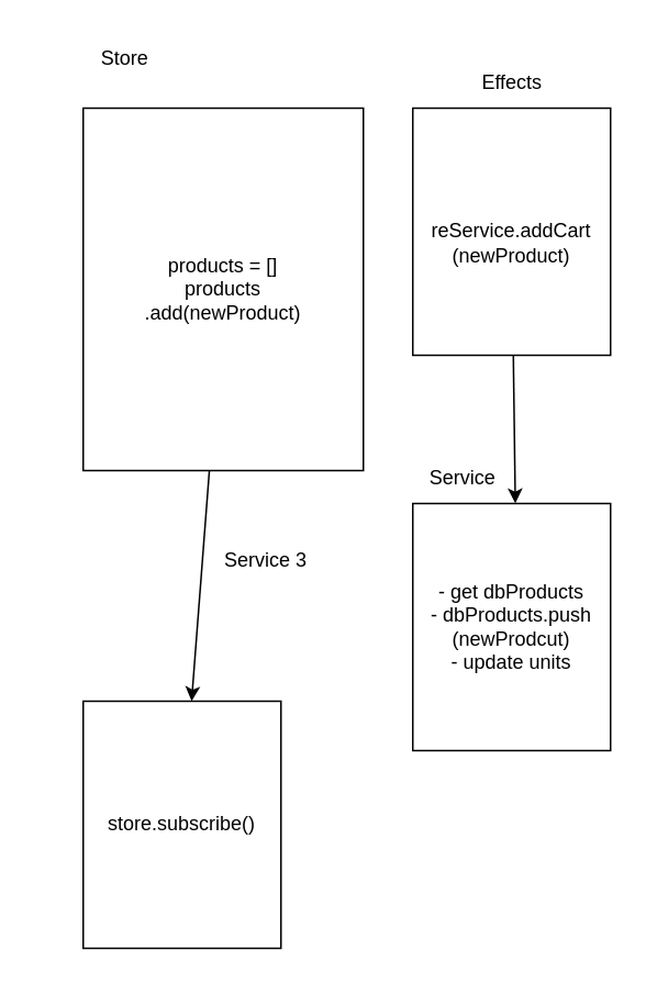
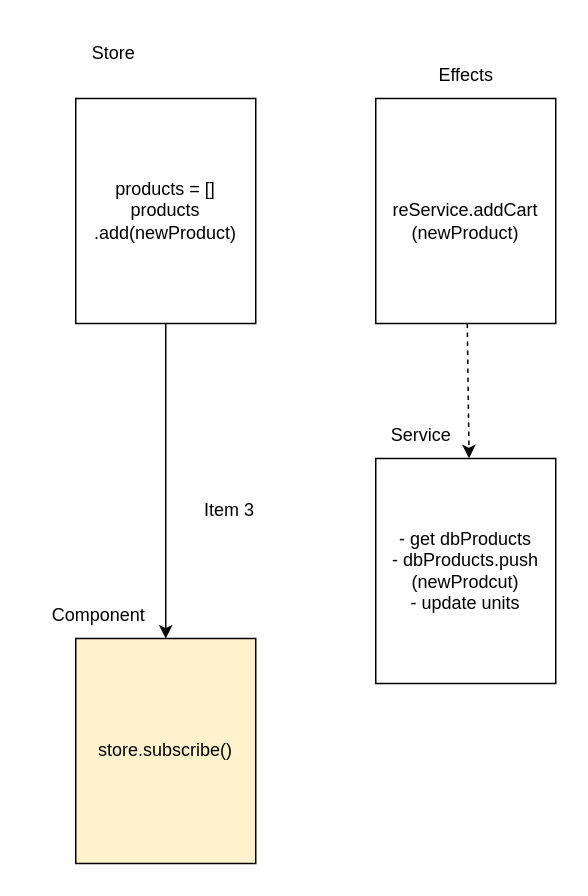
  <mxCell id="0" />
  <mxCell id="1" parent="0" />
  <mxCell id="2" value="" style="edgeStyle=none;html=1;" edge="1" parent="1" source="3" target="11"><mxGeometry relative="1" as="geometry" /></mxCell>
- <mxCell id="3" value="products = []&lt;br&gt;products&lt;br&gt;.add(newProduct)" style="rounded=0;whiteSpace=wrap;html=1;" vertex="1" parent="1"><mxGeometry x="50" y="65" width="170" height="220" as="geometry" /></mxCell>
+ <mxCell id="3" value="products = []&lt;br&gt;products&lt;br&gt;.add(newProduct)" style="rounded=0;whiteSpace=wrap;html=1;" vertex="1" parent="1"><mxGeometry x="50" y="65" width="120" height="150" as="geometry" /></mxCell>
  <mxCell id="4" value="Store&lt;br&gt;" style="text;html=1;align=center;verticalAlign=middle;resizable=0;points=[];autosize=1;strokeColor=none;fillColor=none;" vertex="1" parent="1"><mxGeometry x="50" y="20" width="50" height="30" as="geometry" /></mxCell>
- <mxCell id="5" value="" style="edgeStyle=none;html=1;entryX=1.037;entryY=0.994;entryDx=0;entryDy=0;entryPerimeter=0;" edge="1" parent="1" source="6" target="10"><mxGeometry relative="1" as="geometry"><mxPoint x="320" y="295" as="targetPoint" /></mxGeometry></mxCell>
+ <mxCell id="5" value="" style="edgeStyle=none;html=1;entryX=1.037;entryY=0.994;entryDx=0;entryDy=0;entryPerimeter=0;dashed=1;" edge="1" parent="1" source="6" target="10"><mxGeometry relative="1" as="geometry"><mxPoint x="320" y="295" as="targetPoint" /></mxGeometry></mxCell>
  <mxCell id="6" value="&lt;br&gt;reService.addCart&lt;br&gt;(newProduct)" style="rounded=0;whiteSpace=wrap;html=1;" vertex="1" parent="1"><mxGeometry x="250" y="65" width="120" height="150" as="geometry" /></mxCell>
  <mxCell id="7" value="Effects" style="text;html=1;align=center;verticalAlign=middle;resizable=0;points=[];autosize=1;strokeColor=none;fillColor=none;" vertex="1" parent="1"><mxGeometry x="280" y="35" width="60" height="30" as="geometry" /></mxCell>
  <mxCell id="8" value="- get dbProducts&lt;br&gt;- dbProducts.push&lt;br&gt;(newProdcut)&lt;br&gt;- update units" style="rounded=0;whiteSpace=wrap;html=1;" vertex="1" parent="1"><mxGeometry x="250" y="305" width="120" height="150" as="geometry" /></mxCell>
  <mxCell id="9" value="" style="edgeStyle=none;html=1;" edge="1" parent="1" source="10" target="8"><mxGeometry relative="1" as="geometry" /></mxCell>
  <mxCell id="10" value="Service" style="text;html=1;align=center;verticalAlign=middle;resizable=0;points=[];autosize=1;strokeColor=none;fillColor=none;" vertex="1" parent="1"><mxGeometry x="250" y="275" width="60" height="30" as="geometry" /></mxCell>
- <mxCell id="11" value="store.subscribe()" style="rounded=0;whiteSpace=wrap;html=1;" vertex="1" parent="1"><mxGeometry x="50" y="425" width="120" height="150" as="geometry" /></mxCell>
- <mxCell id="13" value="Service 3" style="text;strokeColor=none;fillColor=none;align=left;verticalAlign=middle;spacingLeft=4;spacingRight=4;overflow=hidden;points=[[0,0.5],[1,0.5]];portConstraint=eastwest;rotatable=0;whiteSpace=wrap;html=1;" vertex="1" parent="1"><mxGeometry x="130" y="325" width="140" height="30" as="geometry" /></mxCell>
+ <mxCell id="11" value="store.subscribe()" style="rounded=0;whiteSpace=wrap;html=1;fillColor=#fff2cc;" vertex="1" parent="1"><mxGeometry x="50" y="425" width="120" height="150" as="geometry" /></mxCell>
+ <mxCell id="12" value="Component" style="text;html=1;align=center;verticalAlign=middle;resizable=0;points=[];autosize=1;strokeColor=none;fillColor=none;" vertex="1" parent="1"><mxGeometry x="20" y="395" width="90" height="30" as="geometry" /></mxCell>
+ <mxCell id="13" value="Item 3" style="text;strokeColor=none;fillColor=none;align=left;verticalAlign=middle;spacingLeft=4;spacingRight=4;overflow=hidden;points=[[0,0.5],[1,0.5]];portConstraint=eastwest;rotatable=0;whiteSpace=wrap;html=1;" vertex="1" parent="1"><mxGeometry x="130" y="325" width="140" height="30" as="geometry" /></mxCell>
